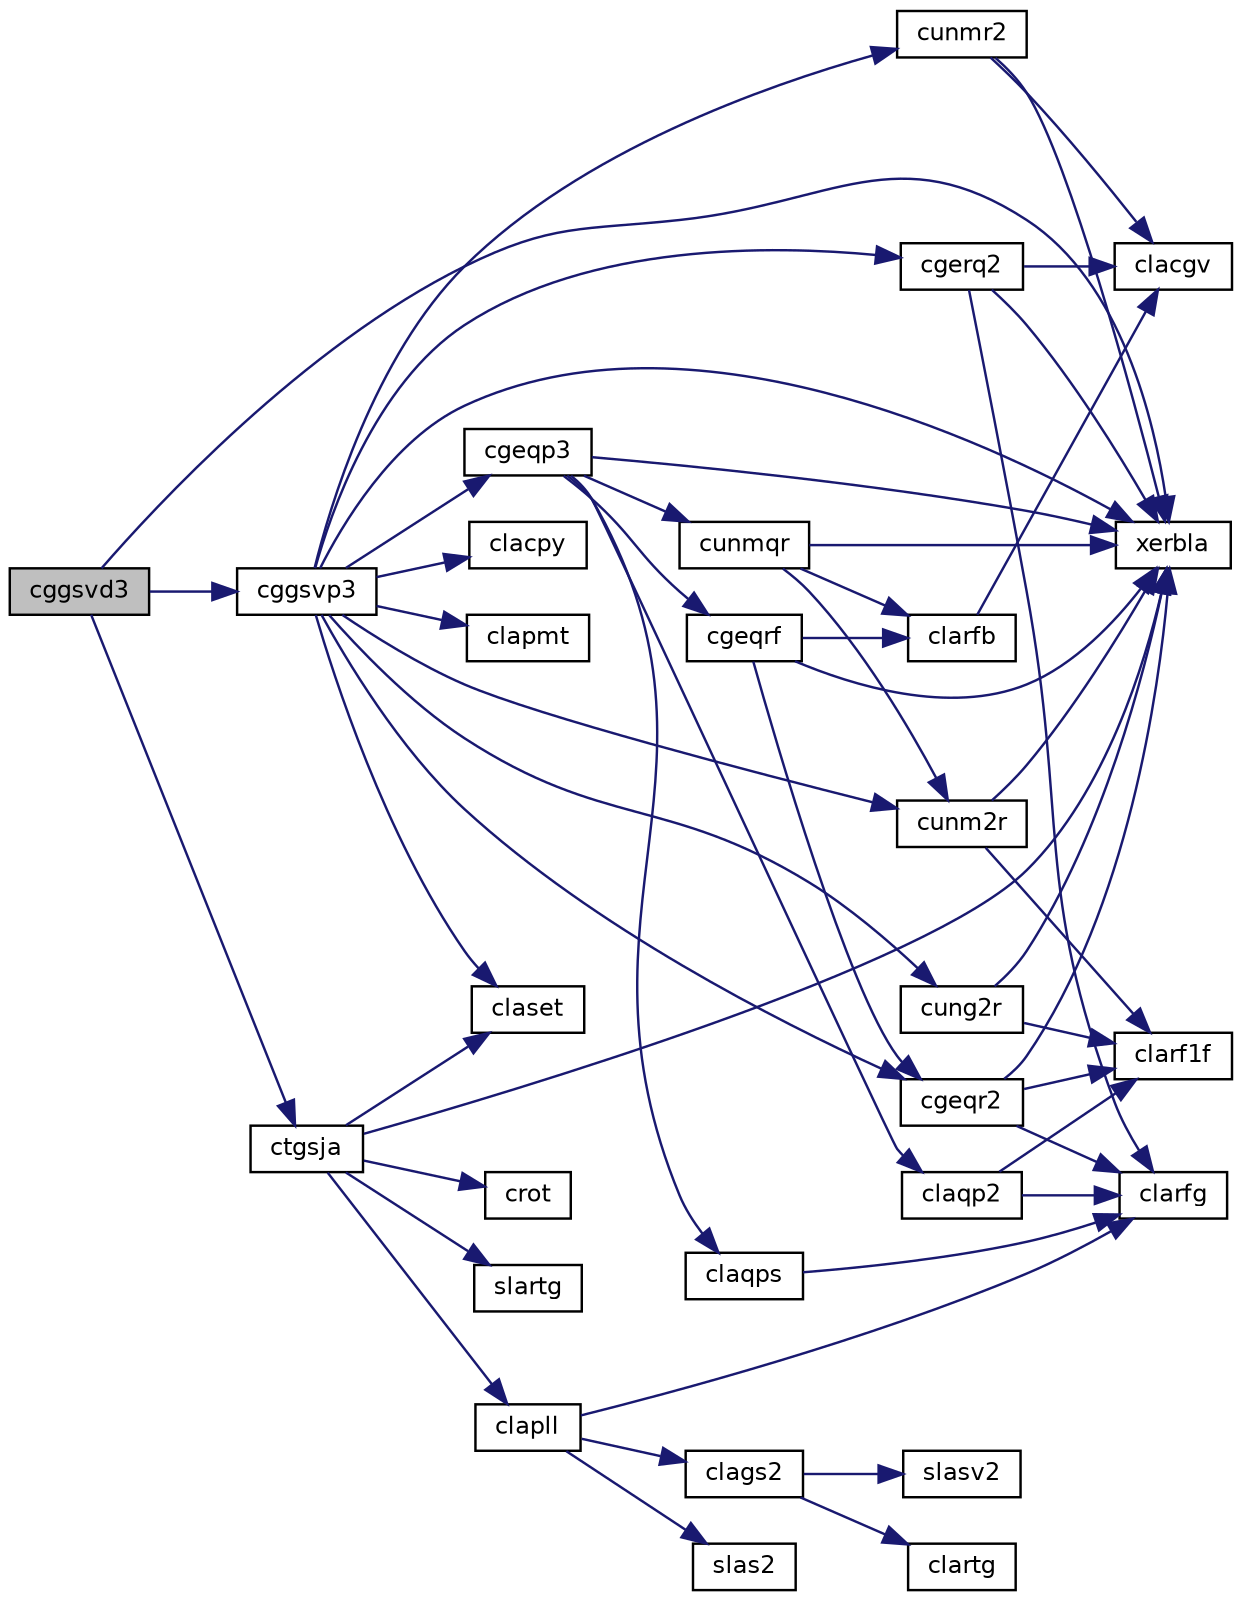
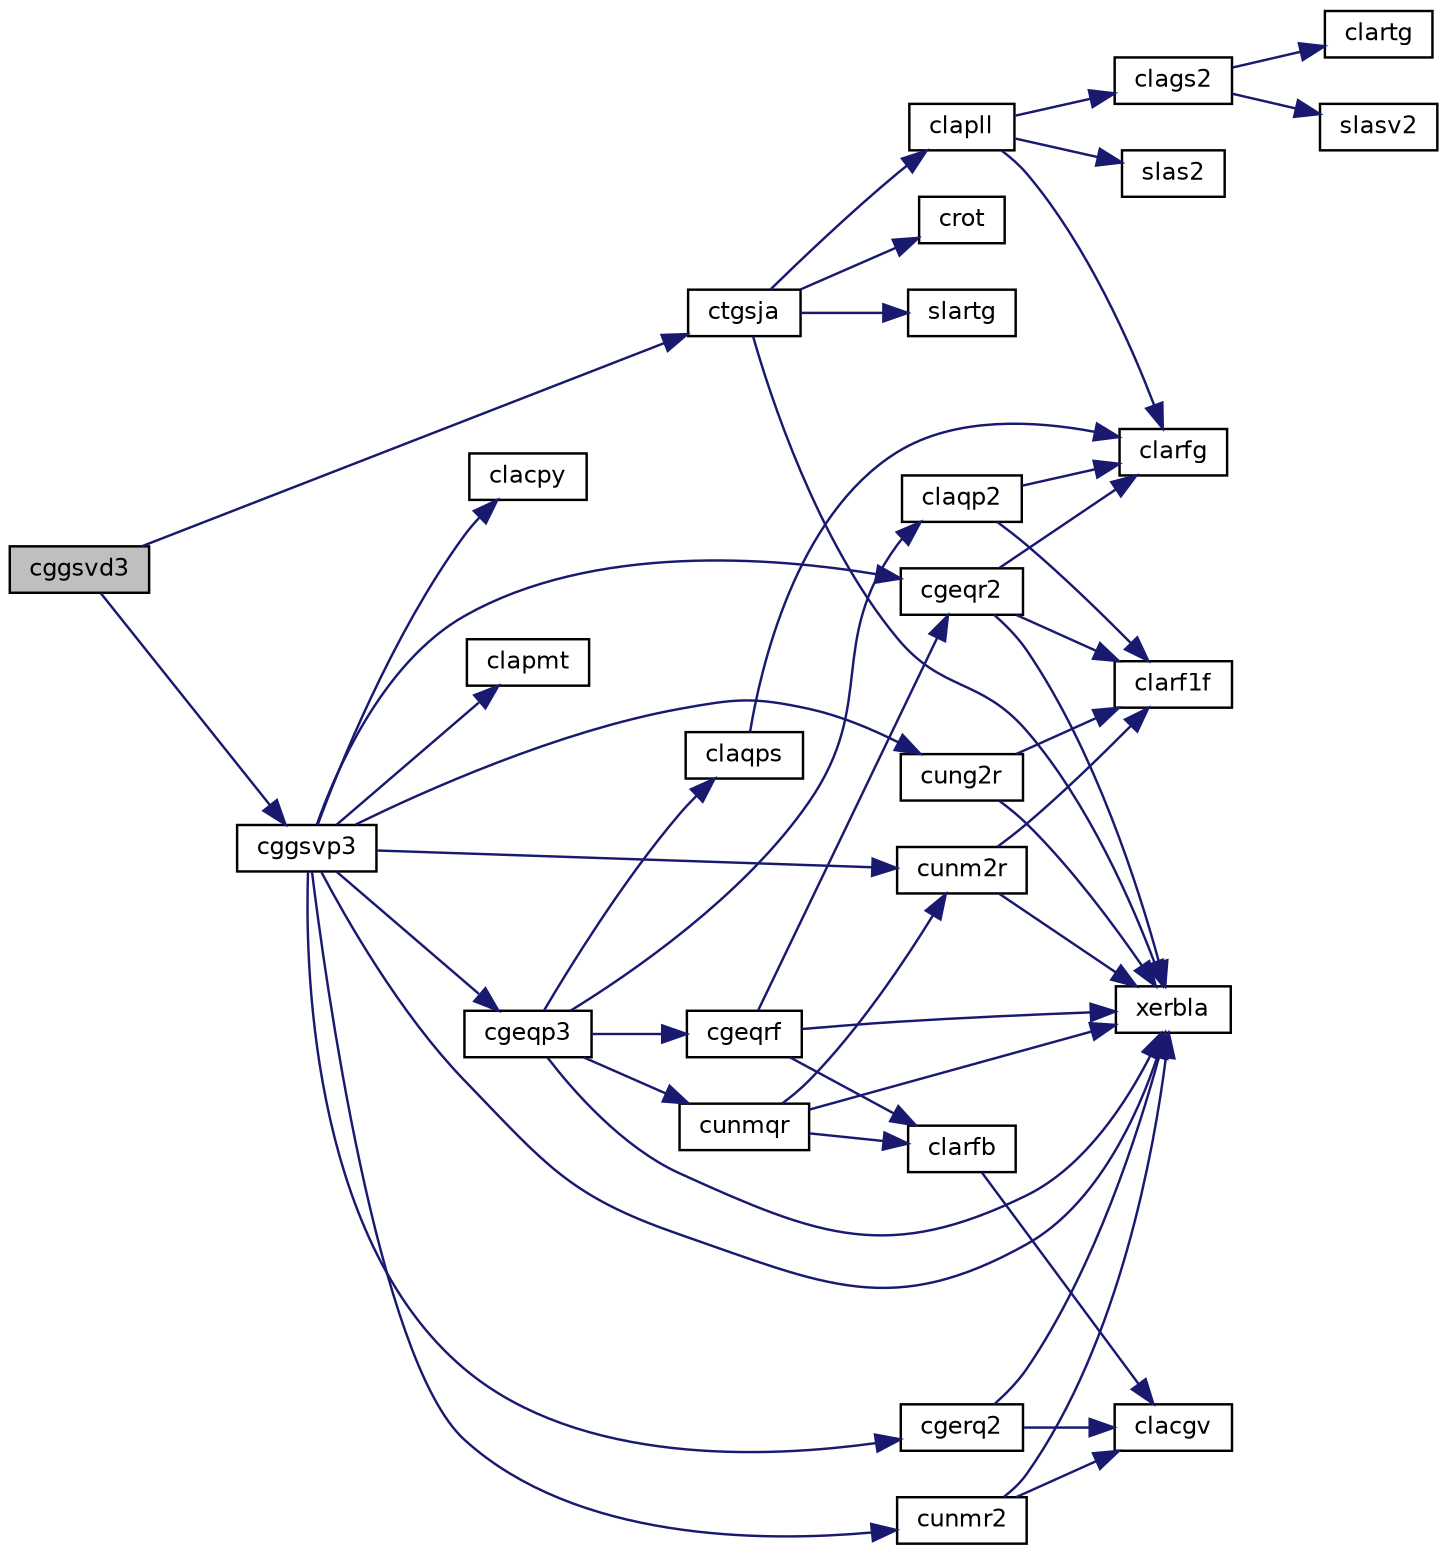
  digraph {
    rankdir=LR
    node [color=black fillcolor=white fontname=Helvetica fontsize=10 shape=record style=filled]
    edge [color=midnightblue fontname=Helvetica fontsize=10 labelfontname=Helvetica labelfontsize=10 style=solid]
    n1 [fillcolor=grey75 fontcolor=black height=0.2 label=cggsvd3 width=0.4]
    n2 [height=0.2 label=cggsvp3 width=0.4]
    n3 [height=0.2 label=xerbla width=0.4]
    n4 [height=0.2 label=ctgsja width=0.4]
    n5 [height=0.2 label=cgeqp3 width=0.4]
    n6 [height=0.2 label=cgeqr2 width=0.4]
    n7 [height=0.2 label=clacpy width=0.4]
    n8 [height=0.2 label=cunm2r width=0.4]
    n9 [height=0.2 label=cgerq2 width=0.4]
    n10 [height=0.2 label=clapmt width=0.4]
-   n11 [height=0.2 label=claset width=0.4]
    n12 [height=0.2 label=cung2r width=0.4]
    n13 [height=0.2 label=cunmr2 width=0.4]
    n14 [height=0.2 label=clapll width=0.4]
    n15 [height=0.2 label=crot width=0.4]
    n16 [height=0.2 label=slartg width=0.4]
    n17 [height=0.2 label=cgeqrf width=0.4]
    n18 [height=0.2 label=claqp2 width=0.4]
    n19 [height=0.2 label=claqps width=0.4]
    n20 [height=0.2 label=cunmqr width=0.4]
    n21 [height=0.2 label=clarf1f width=0.4]
    n22 [height=0.2 label=clarfg width=0.4]
    n23 [height=0.2 label=clacgv width=0.4]
    n24 [height=0.2 label=clarfb width=0.4]
    n25 [height=0.2 label=clags2 width=0.4]
    n26 [height=0.2 label=clartg width=0.4]
    n27 [height=0.2 label=slasv2 width=0.4]
    n28 [height=0.2 label=slas2 width=0.4]
    n1 -> n2
-   n1 -> n3
    n1 -> n4
    n2 -> n3
    n2 -> n5
    n2 -> n6
    n2 -> n7
    n2 -> n8
    n2 -> n9
    n2 -> n10
-   n2 -> n11
    n2 -> n12
    n2 -> n13
    n4 -> n3
-   n4 -> n11
    n4 -> n14
    n4 -> n15
    n4 -> n16
    n5 -> n3
    n5 -> n17
    n5 -> n18
    n5 -> n19
    n5 -> n20
    n6 -> n3
    n6 -> n21
    n6 -> n22
    n8 -> n3
    n8 -> n21
    n9 -> n3
-   n9 -> n22
    n9 -> n23
    n12 -> n3
    n12 -> n21
    n13 -> n3
    n13 -> n23
    n14 -> n22
    n14 -> n25
    n14 -> n28
    n17 -> n3
    n17 -> n6
    n17 -> n24
    n18 -> n21
    n18 -> n22
    n19 -> n22
    n20 -> n3
    n20 -> n8
    n20 -> n24
    n24 -> n23
    n25 -> n26
    n25 -> n27
  }
